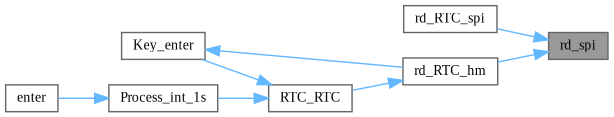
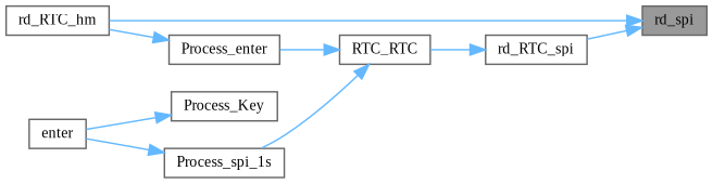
  digraph {
    fontname="Liberation Serif"
    rankdir=RL
    node [color=grey40 fillcolor=white fontname="Liberation Serif" fontsize=10 shape=box style=filled]
    edge [color=steelblue1 dir=back fontname="Liberation Serif" fontsize=10 labelfontname=Helvetica labelfontsize=10 style=solid]
    n1 [color=gray40 fillcolor=grey60 fontcolor=black height=0.2 label=rd_spi width=0.4]
    n2 [height=0.2 label=rd_RTC_spi width=0.4]
    n3 [height=0.2 label=rd_RTC_hm width=0.4]
    n4 [height=0.2 label=RTC_RTC width=0.4]
-   n5 [height=0.2 label=Key_enter width=0.4]
-   n6 [height=0.2 label=Process_int_1s width=0.4]
+   n5 [height=0.2 label=Process_enter width=0.4]
+   n6 [height=0.2 label=Process_spi_1s width=0.4]
    n7 [height=0.2 label=enter width=0.4]
+   n8 [height=0.2 label=Process_Key width=0.4]
    n1 -> n2
    n1 -> n3
-   n3 -> n4
+   n2 -> n4
    n4 -> n5
    n4 -> n6
    n5 -> n3
    n6 -> n7
+   n8 -> n7
  }
